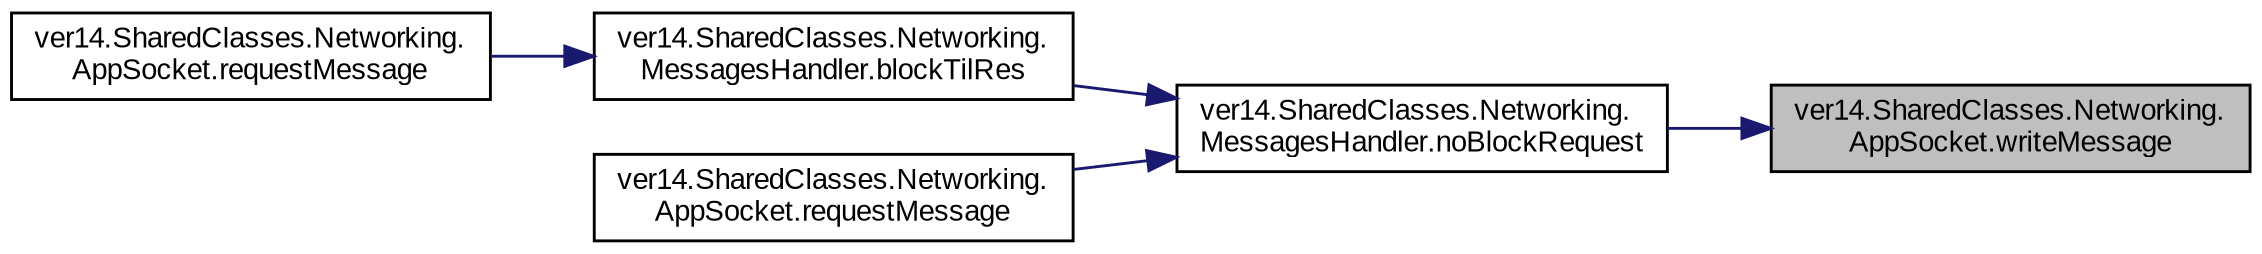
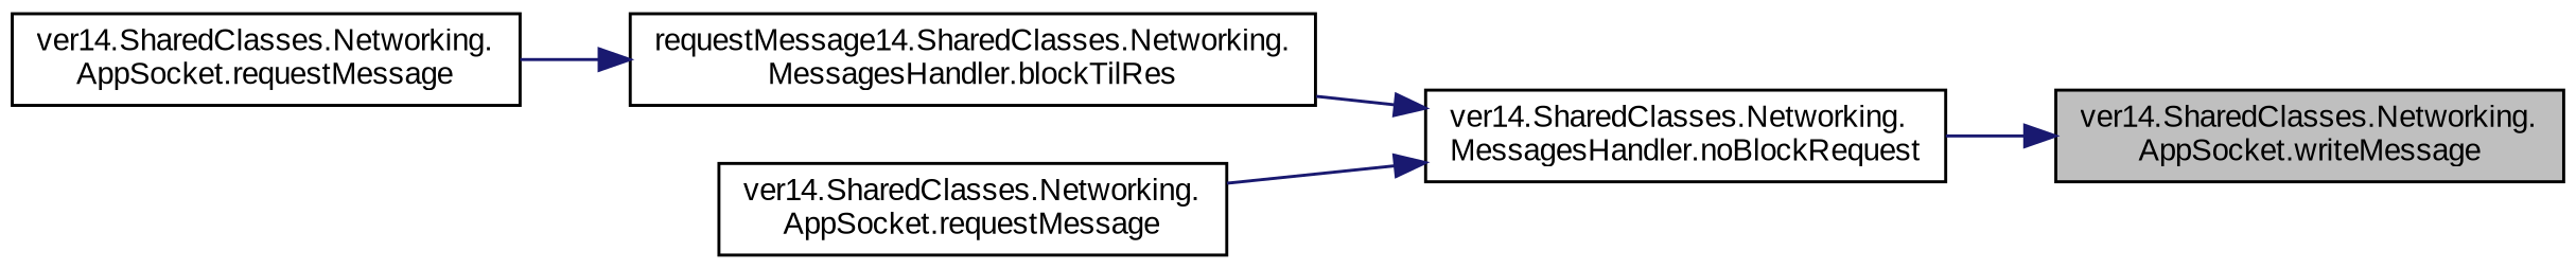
  digraph {
    rankdir=RL
    fontname="Liberation Sans"
    node [color=black fillcolor=white fontname="Liberation Sans" fontsize=10 shape=record style=filled]
    edge [color=midnightblue dir=back fontname="Liberation Sans" fontsize=10 labelfontname=Helvetica labelfontsize=10 style=solid]
    n1 [fillcolor=grey75 fontcolor=black height=0.2 label="ver14.SharedClasses.Networking.\lAppSocket.writeMessage" width=0.4]
    n2 [height=0.2 label="ver14.SharedClasses.Networking.\lMessagesHandler.noBlockRequest" width=0.4]
-   n3 [height=0.2 label="ver14.SharedClasses.Networking.\lMessagesHandler.blockTilRes" width=0.4]
+   n3 [height=0.2 label="requestMessage14.SharedClasses.Networking.\lMessagesHandler.blockTilRes" width=0.4]
    n4 [height=0.2 label="ver14.SharedClasses.Networking.\lAppSocket.requestMessage" width=0.4]
    n5 [height=0.2 label="ver14.SharedClasses.Networking.\lAppSocket.requestMessage" width=0.4]
    n1 -> n2
    n2 -> n3
    n2 -> n4
    n3 -> n5
  }
